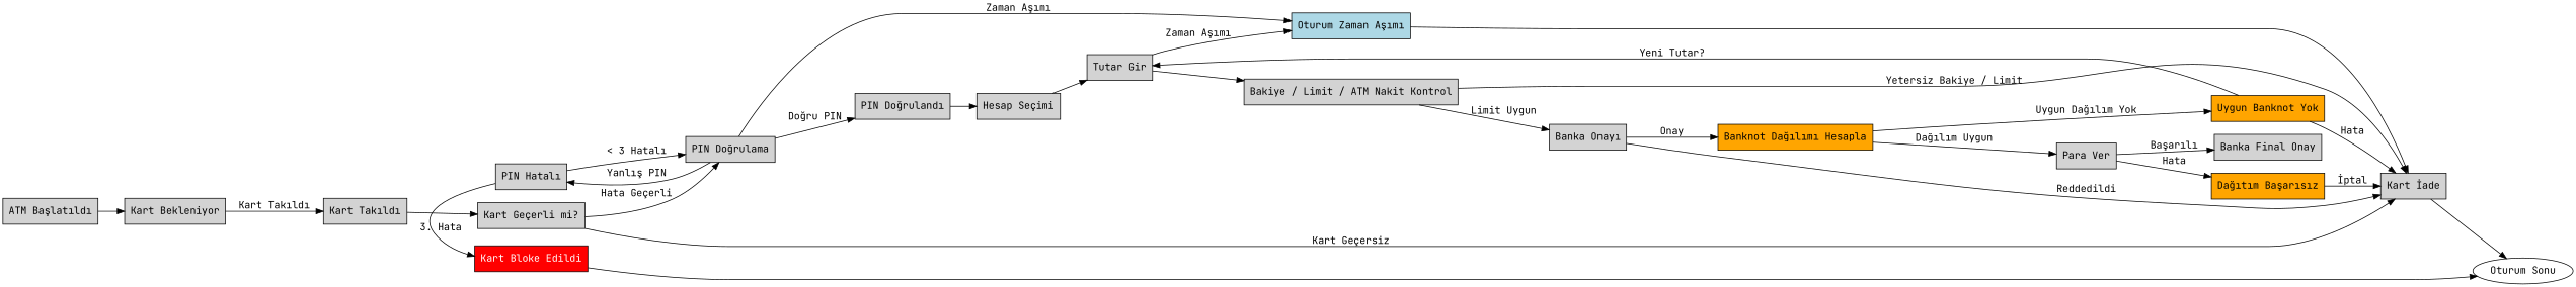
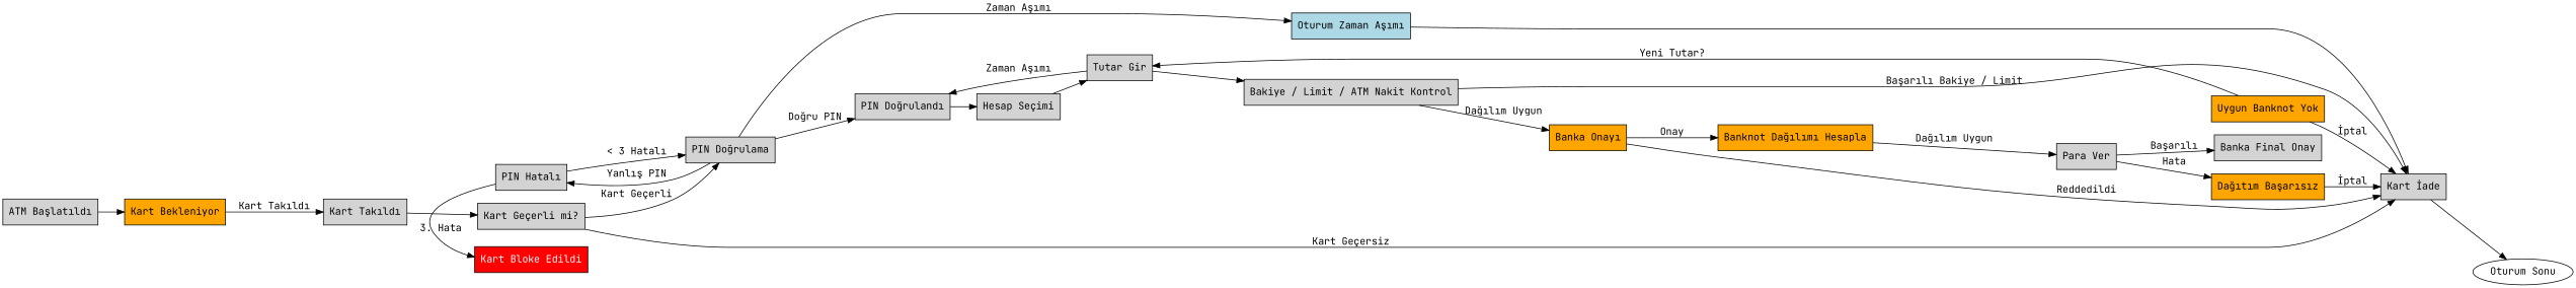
  digraph {
    fontname="JetBrains Mono"
    rankdir=LR
    node [fillcolor=lightgrey fontname="JetBrains Mono" shape=box style=filled]
    edge [fontname="JetBrains Mono"]
    n1 [label="PIN Hatalı"]
    n2 [fillcolor=red fontcolor=white label="Kart Bloke Edildi"]
    n3 [fillcolor=orange label="Uygun Banknot Yok"]
    n4 [fillcolor=orange label="Dağıtım Başarısız"]
    n5 [label="PIN Doğrulama"]
    n6 [fillcolor=white label="Oturum Sonu" shape=ellipse]
    n7 [label="Kart İade"]
    n8 [label="Tutar Gir"]
    n9 [label="ATM Başlatıldı"]
-   n10 [label="Kart Bekleniyor"]
+   n10 [fillcolor=orange label="Kart Bekleniyor"]
    n11 [label="Kart Takıldı"]
    n12 [label="Kart Geçerli mi?"]
    n13 [label="PIN Doğrulandı"]
    n14 [fillcolor=lightblue label="Oturum Zaman Aşımı"]
    n15 [label="Hesap Seçimi"]
    n16 [label="Bakiye / Limit / ATM Nakit Kontrol"]
-   n17 [label="Banka Onayı"]
+   n17 [fillcolor=orange label="Banka Onayı"]
    n18 [fillcolor=orange label="Banknot Dağılımı Hesapla"]
    n19 [label="Para Ver"]
    n20 [label="Banka Final Onay"]
    subgraph sub_1 {
      rank=same
      n1
      n2
    }
    subgraph sub_2 {
      rank=same
      n3
      n4
    }
    n1 -> n2 [label="3. Hata"]
    n1 -> n5 [label="< 3 Hatalı"]
-   n2 -> n6
-   n3 -> n7 [label=Hata]
+   n3 -> n7 [label="İptal"]
    n3 -> n8 [label="Yeni Tutar?"]
    n4 -> n7 [label="İptal"]
    n5 -> n1 [label="Yanlış PIN"]
    n5 -> n13 [label="Doğru PIN"]
    n5 -> n14 [label="Zaman Aşımı"]
    n7 -> n6
-   n8 -> n14 [label="Zaman Aşımı"]
+   n8 -> n13 [label="Zaman Aşımı"]
    n8 -> n16
    n9 -> n10
    n10 -> n11 [label="Kart Takıldı"]
    n11 -> n12
-   n12 -> n5 [label="Hata Geçerli"]
+   n12 -> n5 [label="Kart Geçerli"]
    n12 -> n7 [label="Kart Geçersiz"]
    n13 -> n15
    n14 -> n7
    n15 -> n8
-   n16 -> n7 [label="Yetersiz Bakiye / Limit"]
-   n16 -> n17 [label="Limit Uygun"]
+   n16 -> n7 [label="Başarılı Bakiye / Limit"]
+   n16 -> n17 [label="Dağılım Uygun"]
    n17 -> n7 [label=Reddedildi]
    n17 -> n18 [label=Onay]
-   n18 -> n3 [label="Uygun Dağılım Yok"]
    n18 -> n19 [label="Dağılım Uygun"]
    n19 -> n4 [label=Hata]
    n19 -> n20 [label="Başarılı"]
  }
